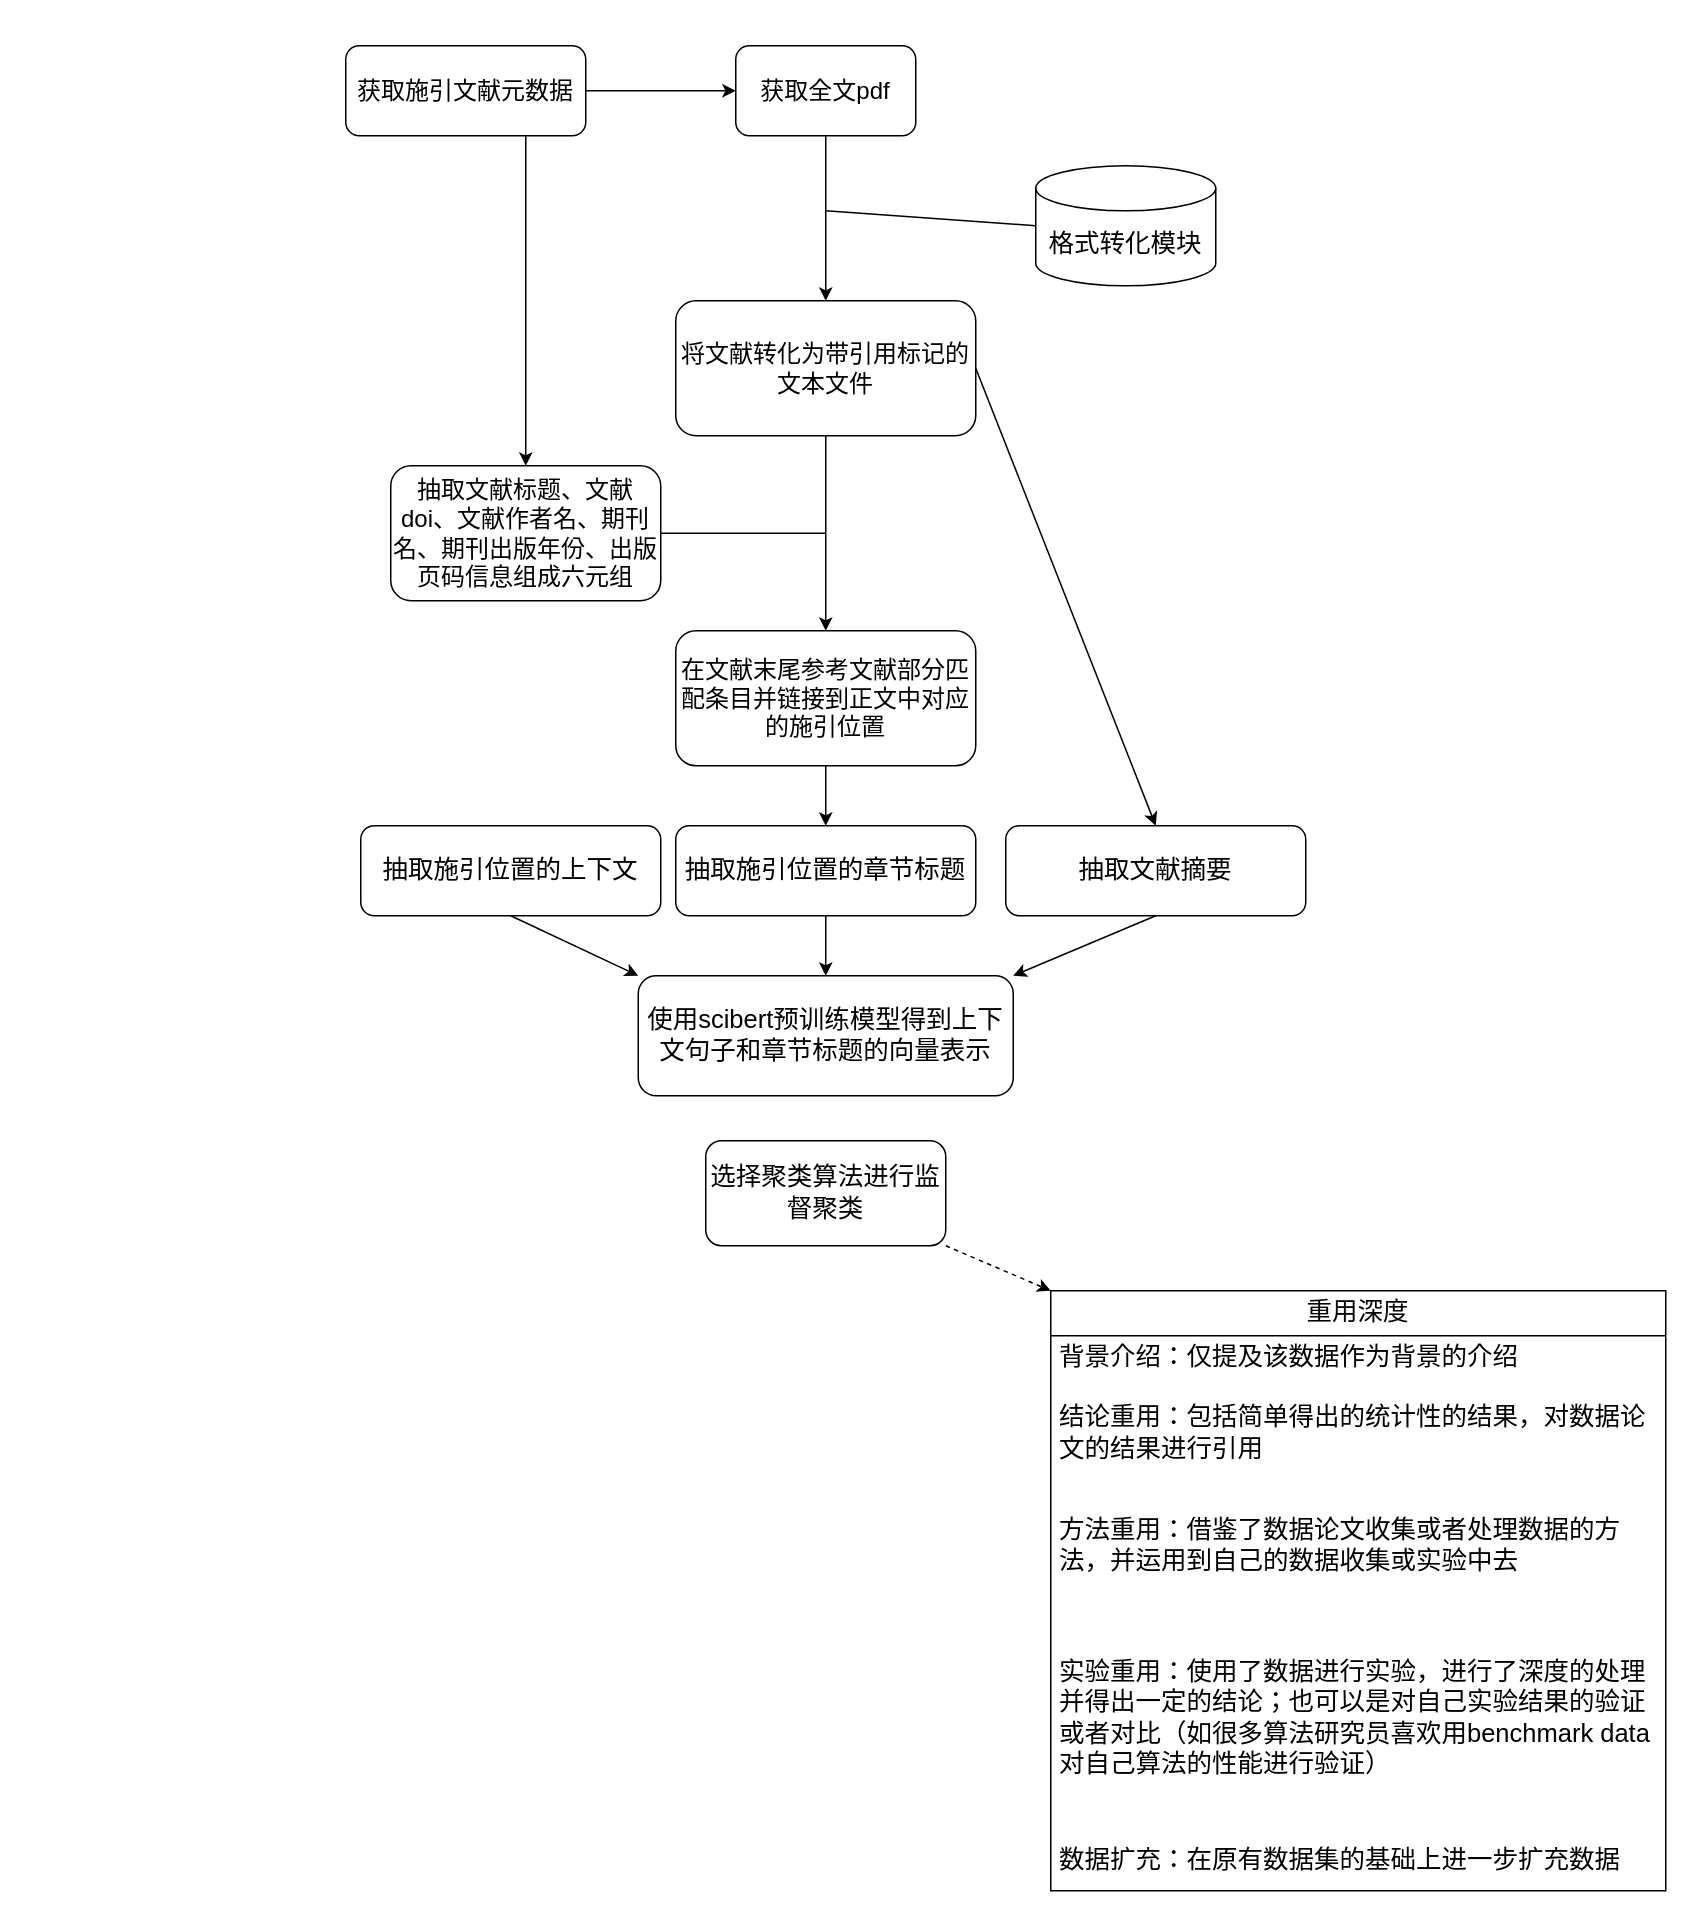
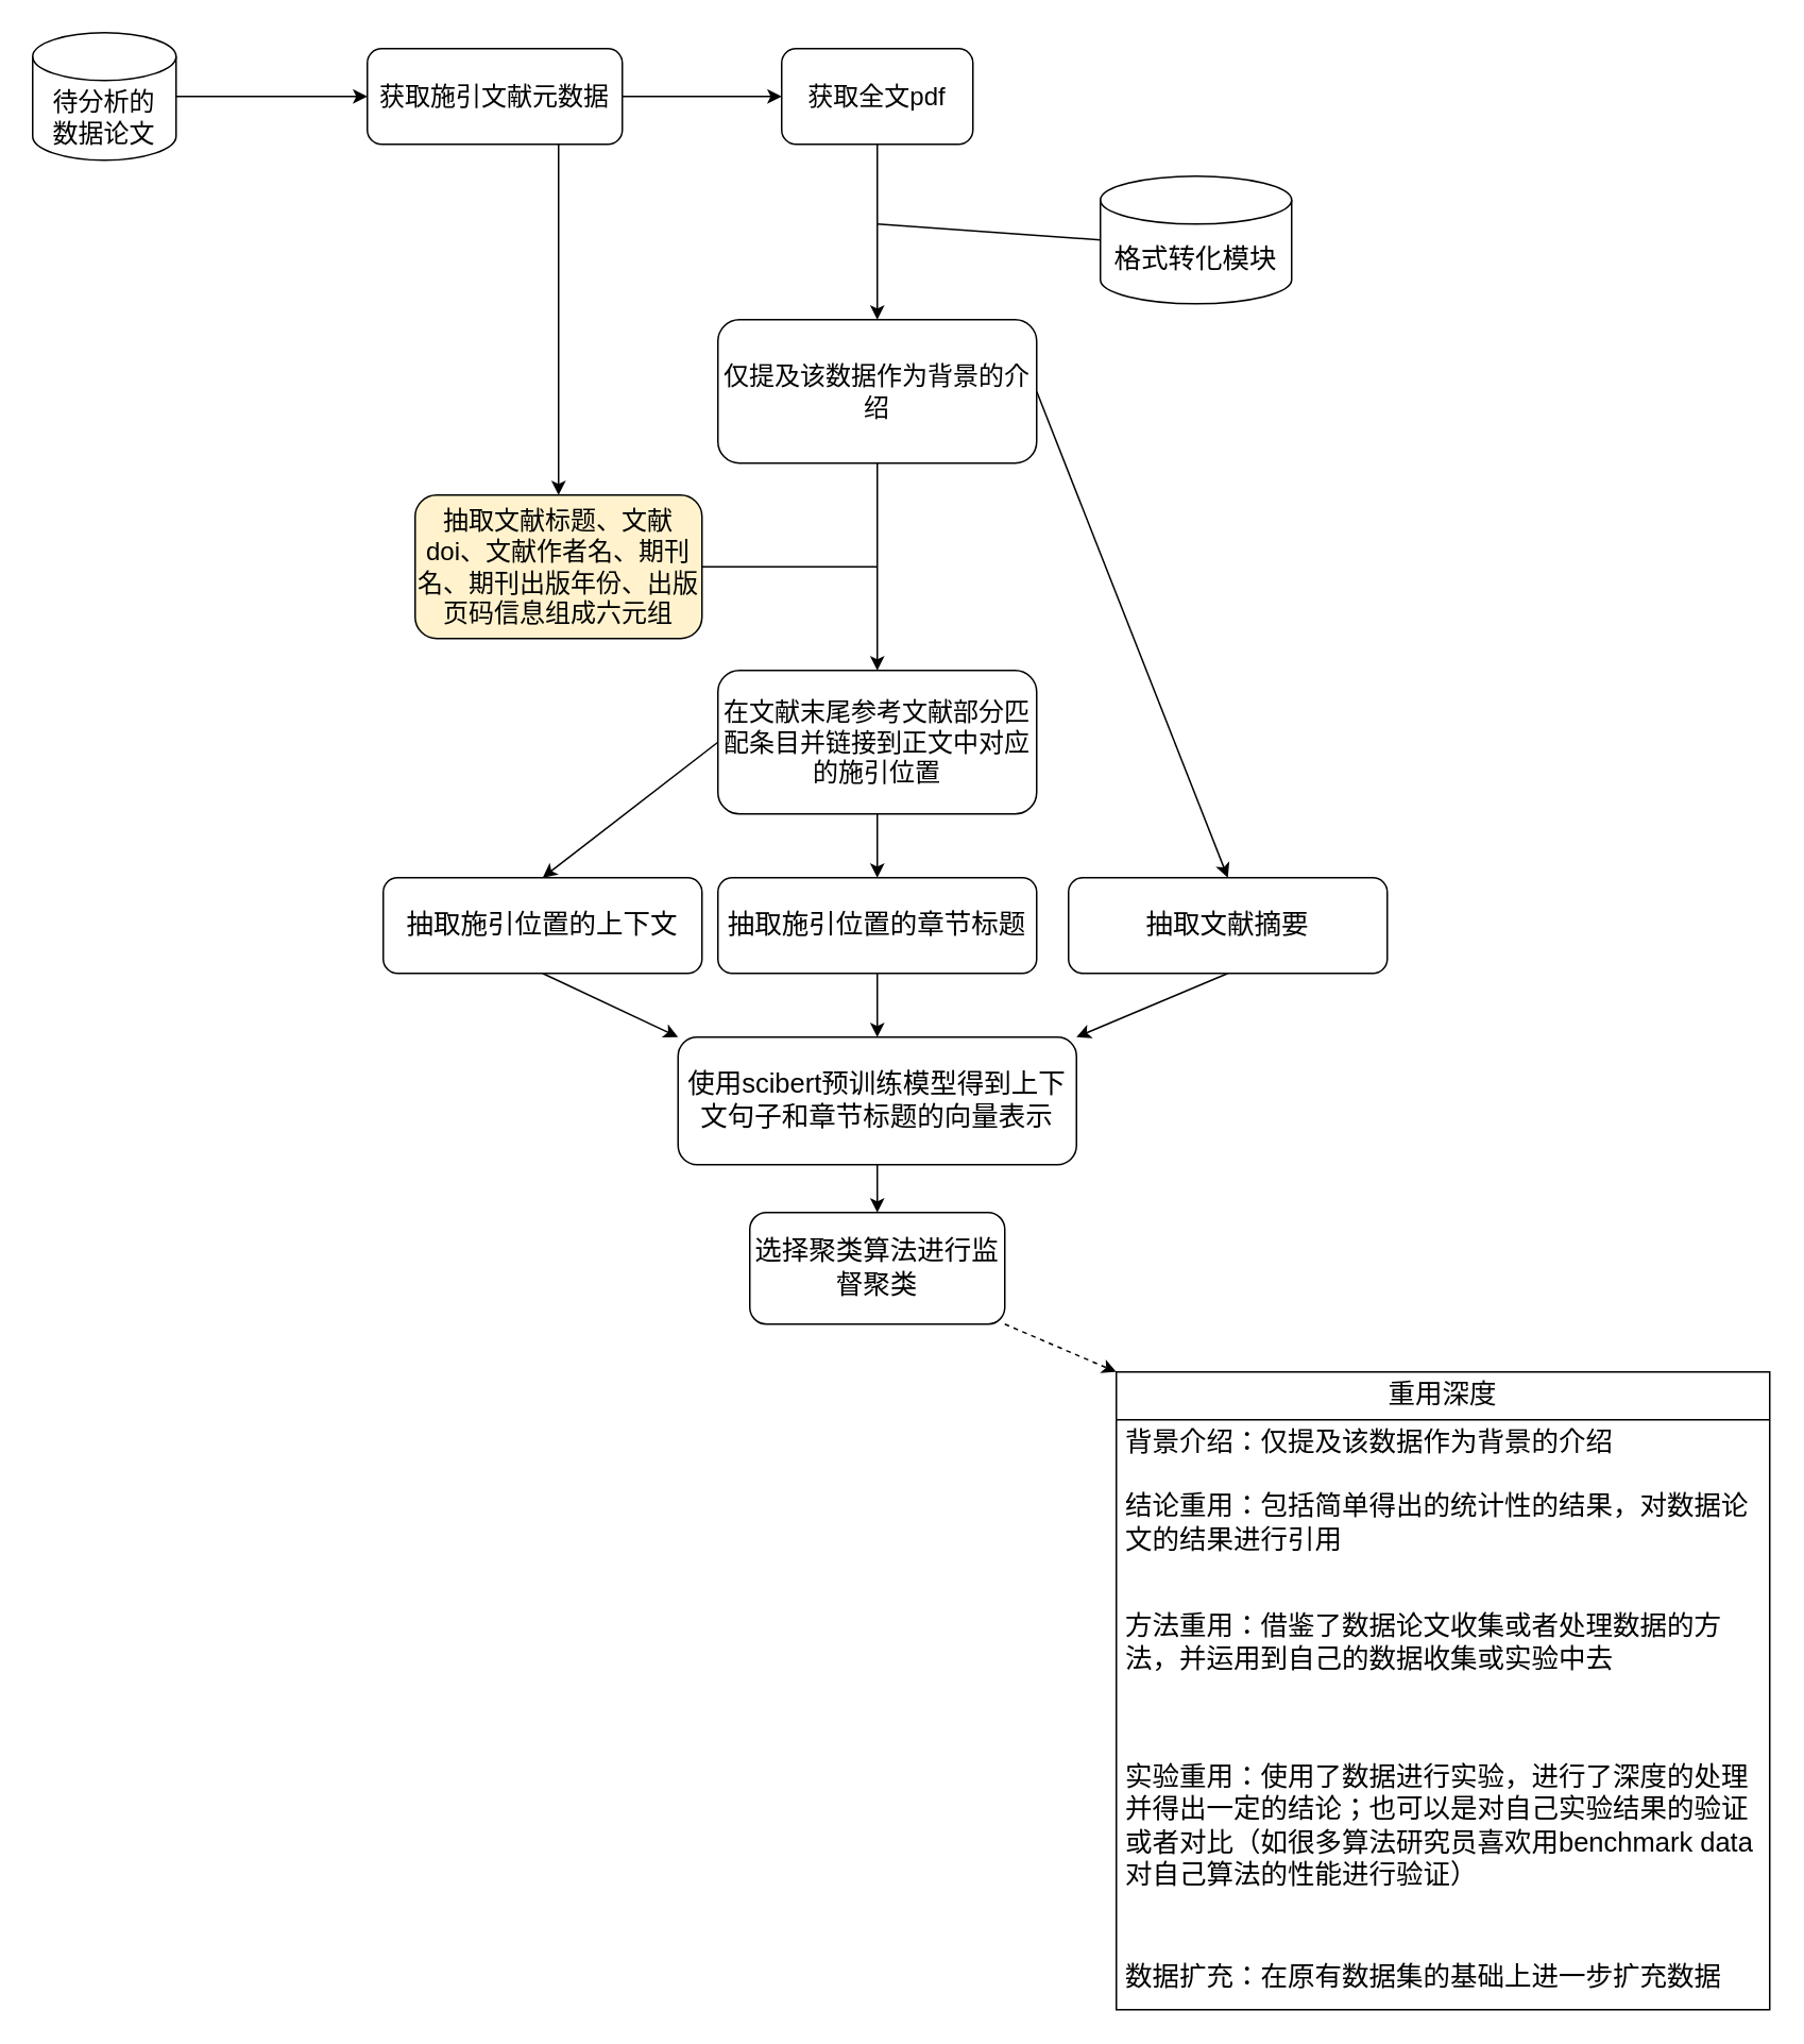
  <mxCell id="0" />
  <mxCell id="1" parent="0" />
+ <mxCell id="2" value="" style="edgeStyle=none;html=1;fontSize=16;" parent="1" source="3" target="6" edge="1"><mxGeometry relative="1" as="geometry" /></mxCell>
+ <mxCell id="3" value="&lt;font style=&quot;font-size: 16px;&quot;&gt;待分析的&lt;br&gt;数据论文&lt;/font&gt;" style="shape=cylinder3;whiteSpace=wrap;html=1;boundedLbl=1;backgroundOutline=1;size=15;" parent="1" vertex="1"><mxGeometry x="20" y="20" width="90" height="80" as="geometry" /></mxCell>
  <mxCell id="4" style="edgeStyle=none;html=1;exitX=1;exitY=0.5;exitDx=0;exitDy=0;entryX=0;entryY=0.5;entryDx=0;entryDy=0;fontSize=16;" parent="1" source="6" target="8" edge="1"><mxGeometry relative="1" as="geometry" /></mxCell>
  <mxCell id="5" style="edgeStyle=none;html=1;exitX=0.75;exitY=1;exitDx=0;exitDy=0;entryX=0.5;entryY=0;entryDx=0;entryDy=0;fontSize=16;" parent="1" source="6" target="14" edge="1"><mxGeometry relative="1" as="geometry" /></mxCell>
  <mxCell id="6" value="获取施引文献元数据" style="rounded=1;whiteSpace=wrap;html=1;fontSize=16;" parent="1" vertex="1"><mxGeometry x="230" y="30" width="160" height="60" as="geometry" /></mxCell>
  <mxCell id="7" style="edgeStyle=none;html=1;exitX=0.5;exitY=1;exitDx=0;exitDy=0;entryX=0.5;entryY=0;entryDx=0;entryDy=0;fontSize=17;" parent="1" source="8" target="11" edge="1"><mxGeometry relative="1" as="geometry" /></mxCell>
  <mxCell id="8" value="获取全文pdf" style="rounded=1;whiteSpace=wrap;html=1;fontSize=16;" parent="1" vertex="1"><mxGeometry x="490" y="30" width="120" height="60" as="geometry" /></mxCell>
  <mxCell id="9" style="edgeStyle=none;html=1;exitX=0.5;exitY=1;exitDx=0;exitDy=0;entryX=0.5;entryY=0;entryDx=0;entryDy=0;fontSize=16;" parent="1" source="11" target="17" edge="1"><mxGeometry relative="1" as="geometry" /></mxCell>
  <mxCell id="10" style="edgeStyle=none;html=1;exitX=1;exitY=0.5;exitDx=0;exitDy=0;entryX=0.5;entryY=0;entryDx=0;entryDy=0;" parent="1" source="11" target="34" edge="1"><mxGeometry relative="1" as="geometry" /></mxCell>
- <mxCell id="11" value="&lt;font style=&quot;font-size: 16px;&quot;&gt;将文献转化为带引用标记的文本文件&lt;/font&gt;" style="rounded=1;whiteSpace=wrap;html=1;" parent="1" vertex="1"><mxGeometry x="450" y="200" width="200" height="90" as="geometry" /></mxCell>
+ <mxCell id="11" value="&lt;font style=&quot;font-size: 16px;&quot;&gt;仅提及该数据作为背景的介绍&lt;/font&gt;" style="rounded=1;whiteSpace=wrap;html=1;" parent="1" vertex="1"><mxGeometry x="450" y="200" width="200" height="90" as="geometry" /></mxCell>
  <mxCell id="12" value="格式转化模块" style="shape=cylinder3;whiteSpace=wrap;html=1;boundedLbl=1;backgroundOutline=1;size=15;fontSize=17;" parent="1" vertex="1"><mxGeometry x="690" y="110" width="120" height="80" as="geometry" /></mxCell>
  <mxCell id="13" value="" style="endArrow=none;html=1;fontSize=17;entryX=0;entryY=0.5;entryDx=0;entryDy=0;entryPerimeter=0;" parent="1" target="12" edge="1"><mxGeometry width="50" height="50" relative="1" as="geometry"><mxPoint x="550" y="140" as="sourcePoint" /><mxPoint x="480" y="160" as="targetPoint" /></mxGeometry></mxCell>
- <mxCell id="14" value="抽取文献标题、文献doi、文献作者名、期刊名、期刊出版年份、出版页码信息组成六元组" style="rounded=1;whiteSpace=wrap;html=1;fontSize=16;" parent="1" vertex="1"><mxGeometry x="260" y="310" width="180" height="90" as="geometry" /></mxCell>
+ <mxCell id="14" value="抽取文献标题、文献doi、文献作者名、期刊名、期刊出版年份、出版页码信息组成六元组" style="rounded=1;whiteSpace=wrap;html=1;fontSize=16;fillColor=#fff2cc;" parent="1" vertex="1"><mxGeometry x="260" y="310" width="180" height="90" as="geometry" /></mxCell>
  <mxCell id="15" style="edgeStyle=none;html=1;exitX=0.5;exitY=1;exitDx=0;exitDy=0;entryX=0.5;entryY=0;entryDx=0;entryDy=0;" parent="1" source="17" target="20" edge="1"><mxGeometry relative="1" as="geometry" /></mxCell>
+ <mxCell id="16" style="edgeStyle=none;html=1;exitX=0;exitY=0.5;exitDx=0;exitDy=0;entryX=0.5;entryY=0;entryDx=0;entryDy=0;" parent="1" source="17" target="32" edge="1"><mxGeometry relative="1" as="geometry" /></mxCell>
  <mxCell id="17" value="在文献末尾参考文献部分匹配条目并链接到正文中对应的施引位置" style="rounded=1;whiteSpace=wrap;html=1;fontSize=16;" parent="1" vertex="1"><mxGeometry x="450" y="420" width="200" height="90" as="geometry" /></mxCell>
  <mxCell id="18" value="" style="endArrow=none;html=1;fontSize=16;exitX=1;exitY=0.5;exitDx=0;exitDy=0;" parent="1" source="14" edge="1"><mxGeometry width="50" height="50" relative="1" as="geometry"><mxPoint x="410" y="360" as="sourcePoint" /><mxPoint x="550" y="355" as="targetPoint" /></mxGeometry></mxCell>
  <mxCell id="19" style="edgeStyle=none;html=1;exitX=0.5;exitY=1;exitDx=0;exitDy=0;entryX=0.5;entryY=0;entryDx=0;entryDy=0;" parent="1" source="20" target="22" edge="1"><mxGeometry relative="1" as="geometry" /></mxCell>
  <mxCell id="20" value="&lt;font style=&quot;font-size: 17px;&quot;&gt;抽取施引位置的章节标题&lt;/font&gt;" style="rounded=1;whiteSpace=wrap;html=1;fontSize=16;" parent="1" vertex="1"><mxGeometry x="450" y="550" width="200" height="60" as="geometry" /></mxCell>
+ <mxCell id="21" style="edgeStyle=none;html=1;exitX=0.5;exitY=1;exitDx=0;exitDy=0;entryX=0.5;entryY=0;entryDx=0;entryDy=0;fontSize=17;" parent="1" source="22" target="24" edge="1"><mxGeometry relative="1" as="geometry" /></mxCell>
  <mxCell id="22" value="&lt;font style=&quot;font-size: 17px;&quot;&gt;使用scibert预训练模型得到上下文句子和章节标题的向量表示&lt;/font&gt;" style="rounded=1;whiteSpace=wrap;html=1;" parent="1" vertex="1"><mxGeometry x="425" y="650" width="250" height="80" as="geometry" /></mxCell>
  <mxCell id="23" style="edgeStyle=none;html=1;exitX=1;exitY=1;exitDx=0;exitDy=0;entryX=0;entryY=0;entryDx=0;entryDy=0;fontSize=17;dashed=1;" parent="1" source="24" target="25" edge="1"><mxGeometry relative="1" as="geometry" /></mxCell>
  <mxCell id="24" value="选择聚类算法进行监督聚类" style="rounded=1;whiteSpace=wrap;html=1;fontSize=17;" parent="1" vertex="1"><mxGeometry x="470" y="760" width="160" height="70" as="geometry" /></mxCell>
  <mxCell id="25" value="重用深度" style="swimlane;fontStyle=0;childLayout=stackLayout;horizontal=1;startSize=30;horizontalStack=0;resizeParent=1;resizeParentMax=0;resizeLast=0;collapsible=1;marginBottom=0;whiteSpace=wrap;html=1;fontSize=17;" parent="1" vertex="1"><mxGeometry x="700" y="860" width="410" height="400" as="geometry" /></mxCell>
  <mxCell id="26" value="背景介绍：仅提及该数据作为背景的介绍" style="text;strokeColor=none;fillColor=none;align=left;verticalAlign=middle;spacingLeft=4;spacingRight=4;overflow=hidden;points=[[0,0.5],[1,0.5]];portConstraint=eastwest;rotatable=0;whiteSpace=wrap;html=1;fontSize=17;" parent="25" vertex="1"><mxGeometry y="30" width="410" height="30" as="geometry" /></mxCell>
  <mxCell id="27" value="结论重用：包括简单得出的统计性的结果，对数据论文的结果进行引用" style="text;strokeColor=none;fillColor=none;align=left;verticalAlign=middle;spacingLeft=4;spacingRight=4;overflow=hidden;points=[[0,0.5],[1,0.5]];portConstraint=eastwest;rotatable=0;whiteSpace=wrap;html=1;fontSize=17;" parent="25" vertex="1"><mxGeometry y="60" width="410" height="70" as="geometry" /></mxCell>
  <mxCell id="28" value="方法重用：借鉴了数据论文收集或者处理数据的方法，并运用到自己的数据收集或实验中去" style="text;strokeColor=none;fillColor=none;align=left;verticalAlign=middle;spacingLeft=4;spacingRight=4;overflow=hidden;points=[[0,0.5],[1,0.5]];portConstraint=eastwest;rotatable=0;whiteSpace=wrap;html=1;fontSize=17;" parent="25" vertex="1"><mxGeometry y="130" width="410" height="80" as="geometry" /></mxCell>
  <mxCell id="29" value="实验重用：使用了数据进行实验，进行了深度的处理并得出一定的结论；也可以是对自己实验结果的验证或者对比（如很多算法研究员喜欢用benchmark data对自己算法的性能进行验证）" style="text;strokeColor=none;fillColor=none;align=left;verticalAlign=middle;spacingLeft=4;spacingRight=4;overflow=hidden;points=[[0,0.5],[1,0.5]];portConstraint=eastwest;rotatable=0;whiteSpace=wrap;html=1;fontSize=17;" parent="25" vertex="1"><mxGeometry y="210" width="410" height="150" as="geometry" /></mxCell>
  <mxCell id="30" value="数据扩充：在原有数据集的基础上进一步扩充数据&lt;br&gt;" style="text;strokeColor=none;fillColor=none;align=left;verticalAlign=middle;spacingLeft=4;spacingRight=4;overflow=hidden;points=[[0,0.5],[1,0.5]];portConstraint=eastwest;rotatable=0;whiteSpace=wrap;html=1;fontSize=17;" parent="25" vertex="1"><mxGeometry y="360" width="410" height="40" as="geometry" /></mxCell>
  <mxCell id="31" style="edgeStyle=none;html=1;exitX=0.5;exitY=1;exitDx=0;exitDy=0;entryX=0;entryY=0;entryDx=0;entryDy=0;" edge="1" parent="1" source="32" target="22"><mxGeometry relative="1" as="geometry" /></mxCell>
  <mxCell id="32" value="&lt;font style=&quot;font-size: 17px;&quot;&gt;抽取施引位置的上下文&lt;/font&gt;" style="rounded=1;whiteSpace=wrap;html=1;fontSize=16;" parent="1" vertex="1"><mxGeometry x="240" y="550" width="200" height="60" as="geometry" /></mxCell>
  <mxCell id="33" style="edgeStyle=none;html=1;exitX=0.5;exitY=1;exitDx=0;exitDy=0;entryX=1;entryY=0;entryDx=0;entryDy=0;" edge="1" parent="1" source="34" target="22"><mxGeometry relative="1" as="geometry" /></mxCell>
  <mxCell id="34" value="&lt;font style=&quot;font-size: 17px;&quot;&gt;抽取文献摘要&lt;/font&gt;" style="rounded=1;whiteSpace=wrap;html=1;fontSize=16;" parent="1" vertex="1"><mxGeometry x="670" y="550" width="200" height="60" as="geometry" /></mxCell>
